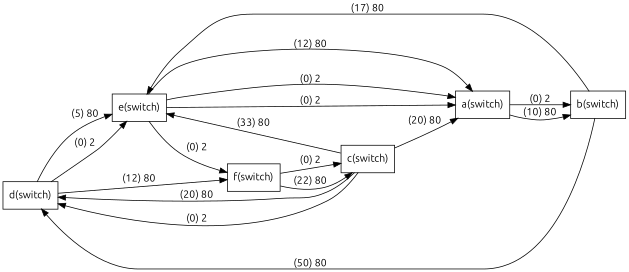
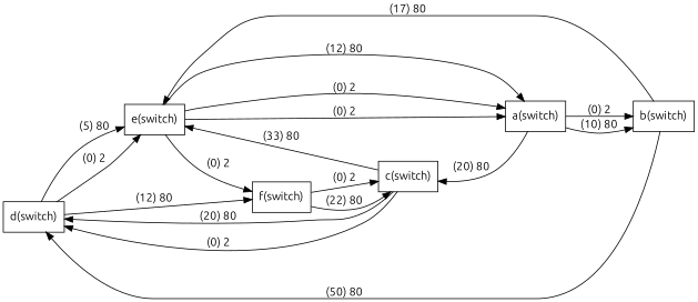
  digraph {
    fontname=Ubuntu
    rankdir=LR
    node [fontname=Ubuntu shape=record]
    edge [fontname=Ubuntu]
    n1 [label="d(switch)"]
    n2 [label="e(switch)"]
    n3 [label="f(switch)"]
    n4 [label="a(switch)"]
    n5 [label="c(switch)"]
    n6 [label="b(switch)"]
    n1 -> n2 [label="(5) 80"]
    n1 -> n2 [label="(0) 2"]
    n1 -> n3 [label="(12) 80"]
    n2 -> n3 [label="(0) 2"]
    n2 -> n4 [label="(12) 80"]
    n2 -> n4 [label="(0) 2"]
    n2 -> n4 [label="(0) 2"]
    n3 -> n5 [label="(22) 80"]
    n3 -> n5 [label="(0) 2"]
-   n5 -> n4 [label="(20) 80"]
+   n4 -> n5 [label="(20) 80"]
    n4 -> n6 [label="(10) 80"]
    n4 -> n6 [label="(0) 2"]
    n5 -> n1 [label="(20) 80"]
    n5 -> n1 [label="(0) 2"]
    n5 -> n2 [label="(33) 80"]
    n6 -> n1 [label="(50) 80"]
    n6 -> n2 [label="(17) 80"]
  }
